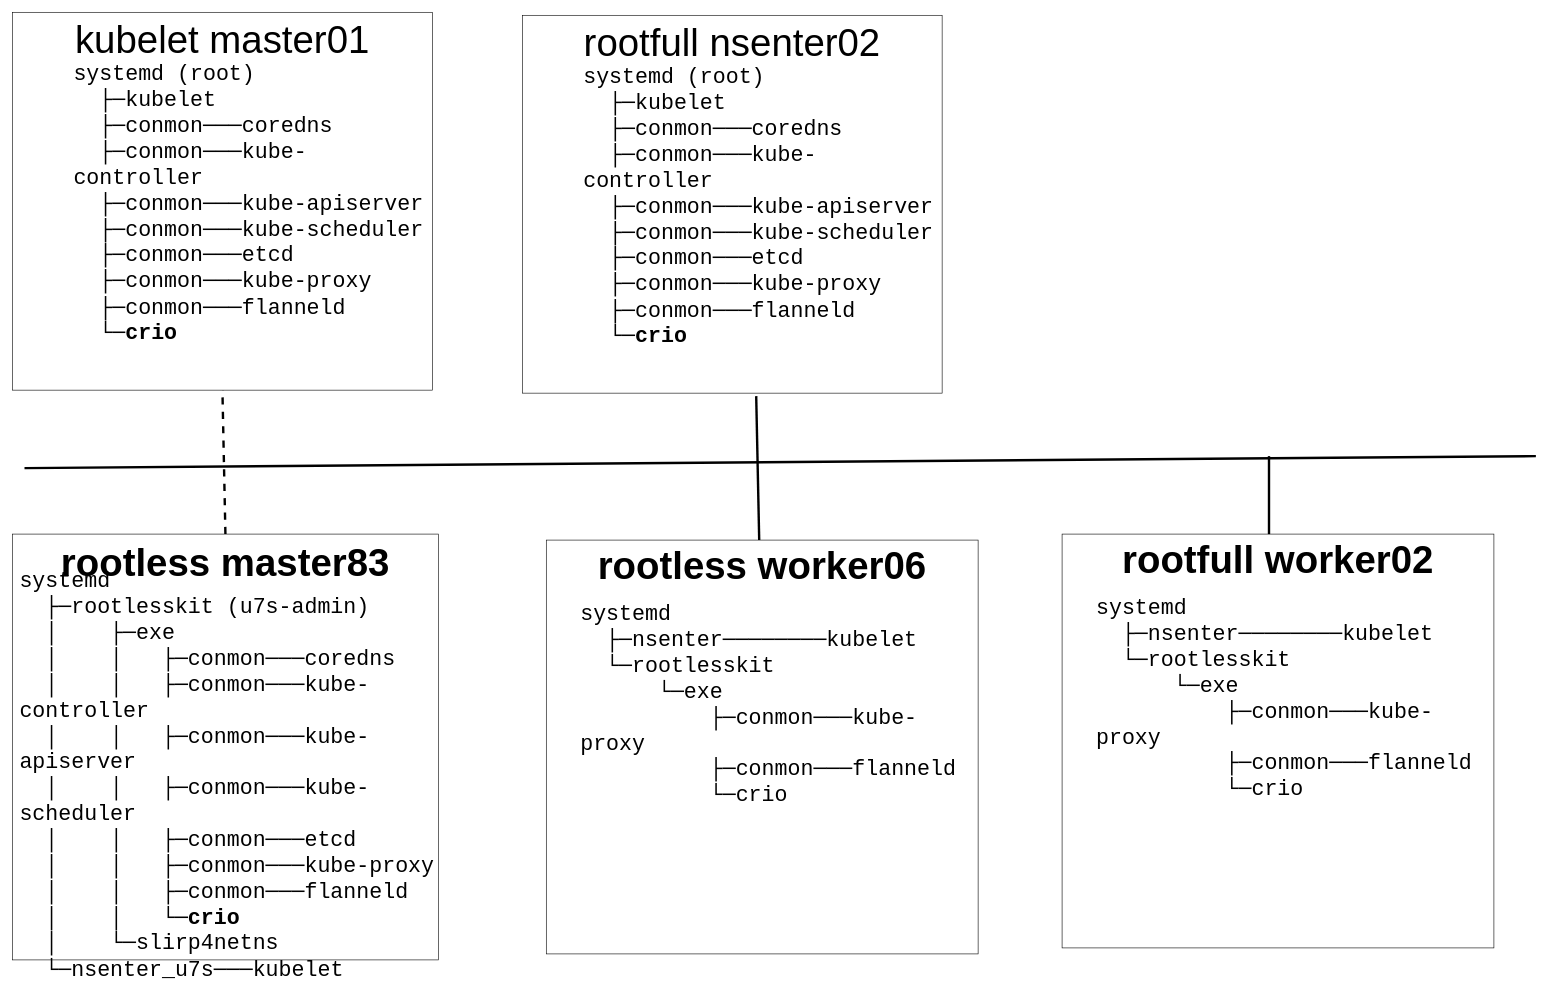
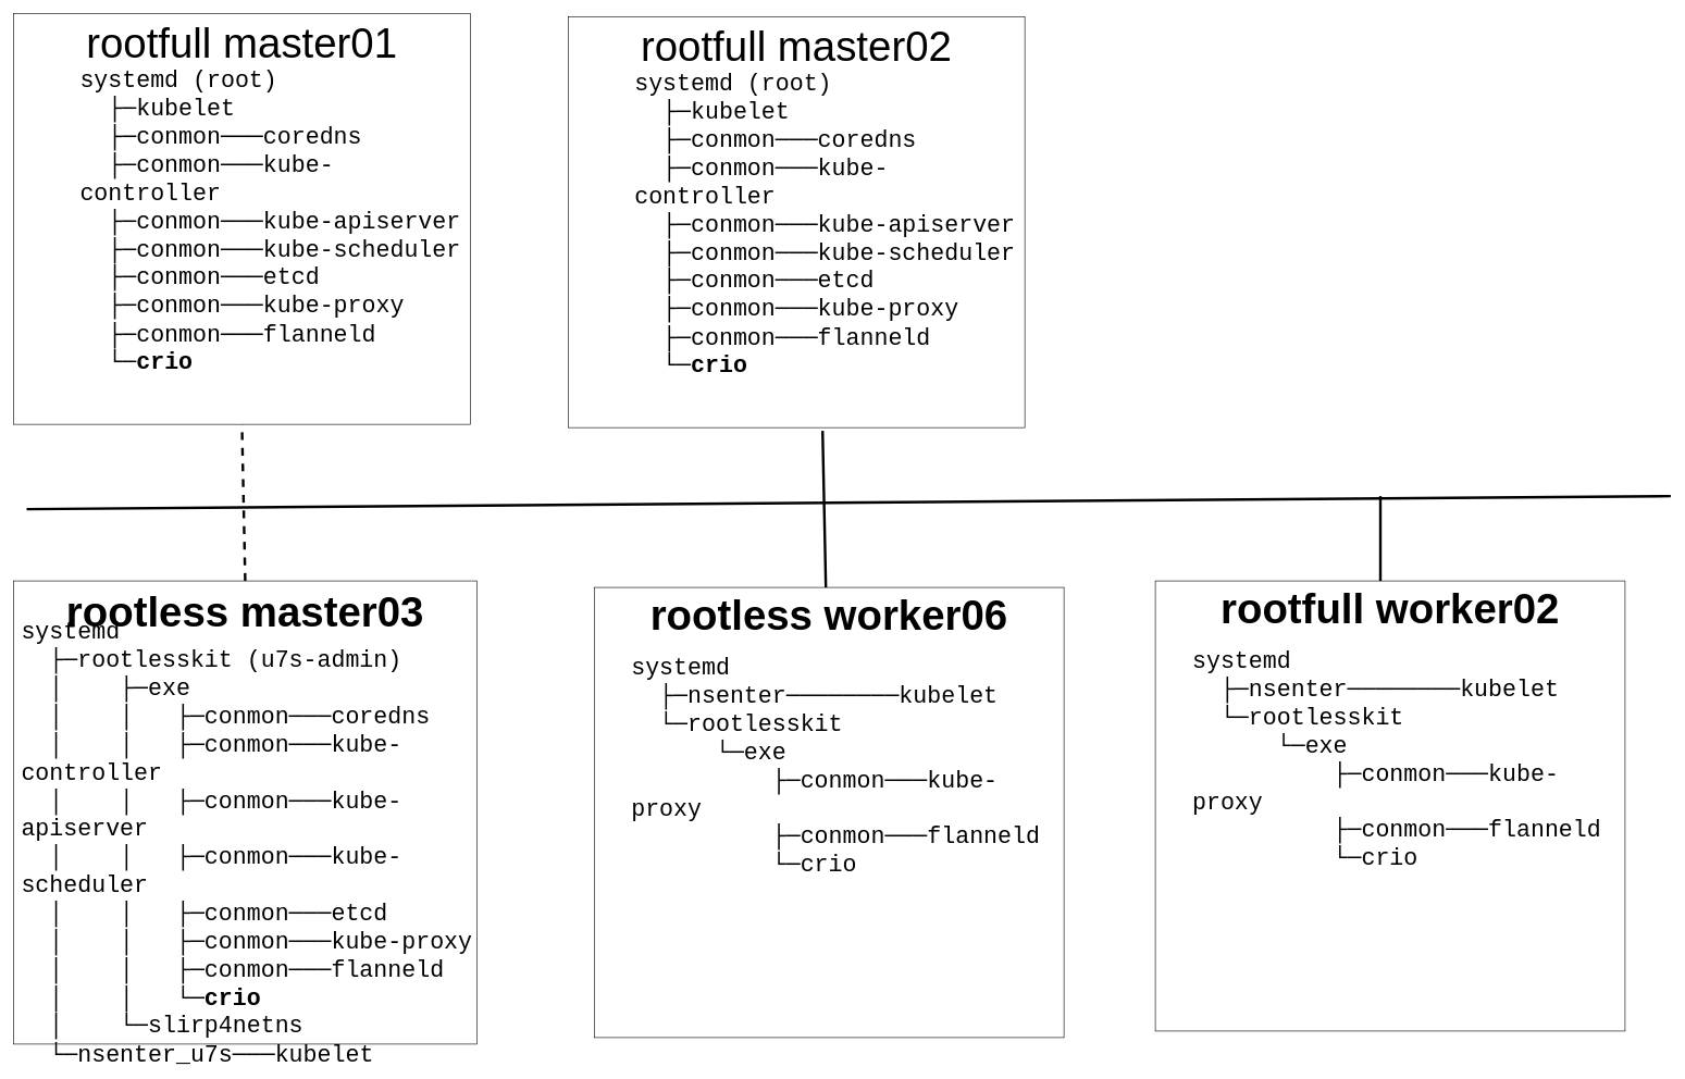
  <mxCell id="0" />
  <mxCell id="1" parent="0" />
- <mxCell id="2" value="&lt;font style=&quot;font-size: 64px;&quot;&gt;kubelet master01&lt;br&gt;&lt;br&gt;&lt;br&gt;&lt;br&gt;&lt;br&gt;&lt;br&gt;&lt;br&gt;&amp;nbsp;&lt;/font&gt;" style="rounded=0;whiteSpace=wrap;html=1;" parent="1" vertex="1"><mxGeometry x="20" y="20" width="700" height="630" as="geometry" /></mxCell>
+ <mxCell id="2" value="&lt;font style=&quot;font-size: 64px;&quot;&gt;rootfull master01&lt;br&gt;&lt;br&gt;&lt;br&gt;&lt;br&gt;&lt;br&gt;&lt;br&gt;&lt;br&gt;&amp;nbsp;&lt;/font&gt;" style="rounded=0;whiteSpace=wrap;html=1;" parent="1" vertex="1"><mxGeometry x="20" y="20" width="700" height="630" as="geometry" /></mxCell>
  <mxCell id="3" value="&lt;font face=&quot;Courier New&quot; style=&quot;font-size: 36px;&quot;&gt;&lt;div style=&quot;&quot;&gt;&lt;div&gt;systemd (root)&lt;/div&gt;&lt;div&gt;&amp;nbsp; ├─kubelet&lt;/div&gt;&lt;div&gt;&lt;span style=&quot;background-color: initial;&quot;&gt;&amp;nbsp; ├─conmon───coredns&lt;/span&gt;&lt;br&gt;&lt;/div&gt;&lt;div&gt;&amp;nbsp; ├─conmon───kube-controller&lt;/div&gt;&lt;div&gt;&amp;nbsp; ├─conmon───kube-apiserver&lt;/div&gt;&lt;div&gt;&amp;nbsp; ├─conmon───kube-scheduler&lt;/div&gt;&lt;div&gt;&amp;nbsp; ├─conmon───etcd&lt;/div&gt;&lt;div&gt;&amp;nbsp; ├─conmon───kube-proxy&lt;/div&gt;&lt;div style=&quot;&quot;&gt;&amp;nbsp; ├─conmon───flanneld&lt;/div&gt;&lt;div style=&quot;&quot;&gt;&amp;nbsp; └─&lt;b&gt;crio&lt;/b&gt;&lt;/div&gt;&lt;/div&gt;&lt;/font&gt;" style="text;html=1;strokeColor=none;fillColor=none;align=left;verticalAlign=middle;whiteSpace=wrap;rounded=0;" parent="1" vertex="1"><mxGeometry x="120" y="124.5" width="590" height="431" as="geometry" /></mxCell>
- <mxCell id="4" value="&lt;font style=&quot;font-size: 64px;&quot;&gt;&lt;b&gt;rootless master83&lt;br&gt;&lt;/b&gt;&lt;br&gt;&lt;br&gt;&lt;br&gt;&lt;br&gt;&lt;br&gt;&lt;br&gt;&lt;br&gt;&amp;nbsp;&lt;/font&gt;" style="rounded=0;whiteSpace=wrap;html=1;" parent="1" vertex="1"><mxGeometry x="20" y="890" width="710" height="710" as="geometry" /></mxCell>
+ <mxCell id="4" value="&lt;font style=&quot;font-size: 64px;&quot;&gt;&lt;b&gt;rootless master03&lt;br&gt;&lt;/b&gt;&lt;br&gt;&lt;br&gt;&lt;br&gt;&lt;br&gt;&lt;br&gt;&lt;br&gt;&lt;br&gt;&amp;nbsp;&lt;/font&gt;" style="rounded=0;whiteSpace=wrap;html=1;" parent="1" vertex="1"><mxGeometry x="20" y="890" width="710" height="710" as="geometry" /></mxCell>
  <mxCell id="5" value="&lt;font face=&quot;Courier New&quot; style=&quot;&quot;&gt;&lt;div style=&quot;&quot;&gt;&lt;div style=&quot;font-size: 36px;&quot;&gt;systemd&lt;/div&gt;&lt;div style=&quot;font-size: 36px;&quot;&gt;&lt;span style=&quot;background-color: initial;&quot;&gt;&amp;nbsp; ├&lt;/span&gt;&lt;span style=&quot;background-color: initial;&quot;&gt;─rootlesskit (u7s-admin)&lt;/span&gt;&lt;br&gt;&lt;/div&gt;&lt;div style=&quot;font-size: 36px;&quot;&gt;&amp;nbsp; │&amp;nbsp; &amp;nbsp;&amp;nbsp;├&lt;span style=&quot;background-color: initial;&quot;&gt;─exe&lt;/span&gt;&lt;/div&gt;&lt;div style=&quot;font-size: 36px;&quot;&gt;&amp;nbsp; │&amp;nbsp; &amp;nbsp; │&lt;span style=&quot;background-color: initial;&quot;&gt;&amp;nbsp;&amp;nbsp; ├─conmon───coredns&lt;/span&gt;&lt;/div&gt;&lt;div style=&quot;font-size: 36px;&quot;&gt;&amp;nbsp; │&amp;nbsp; &amp;nbsp; │&lt;span style=&quot;background-color: initial;&quot;&gt;&amp;nbsp;&amp;nbsp; ├─conmon───kube-controller&lt;/span&gt;&lt;/div&gt;&lt;div style=&quot;font-size: 36px;&quot;&gt;&amp;nbsp; │&amp;nbsp; &amp;nbsp;&amp;nbsp;│&lt;span style=&quot;background-color: initial;&quot;&gt;&amp;nbsp; &amp;nbsp;├─conmon───kube-apiserver&lt;/span&gt;&lt;/div&gt;&lt;div style=&quot;font-size: 36px;&quot;&gt;&amp;nbsp; │&amp;nbsp; &amp;nbsp;&amp;nbsp;│&lt;span style=&quot;background-color: initial;&quot;&gt;&amp;nbsp; &amp;nbsp;├─conmon───kube-scheduler&lt;/span&gt;&lt;/div&gt;&lt;div style=&quot;font-size: 36px;&quot;&gt;&amp;nbsp; │&amp;nbsp; &amp;nbsp;&amp;nbsp;│&lt;span style=&quot;background-color: initial;&quot;&gt;&amp;nbsp; &amp;nbsp;├─conmon───etcd&lt;/span&gt;&lt;/div&gt;&lt;div style=&quot;font-size: 36px;&quot;&gt;&amp;nbsp; │&amp;nbsp; &amp;nbsp;&amp;nbsp;│&lt;span style=&quot;background-color: initial;&quot;&gt;&amp;nbsp; &amp;nbsp;├─conmon───kube-proxy&lt;/span&gt;&lt;/div&gt;&lt;div style=&quot;font-size: 36px;&quot;&gt;&amp;nbsp; │&amp;nbsp; &amp;nbsp;&amp;nbsp;│&lt;span style=&quot;background-color: initial;&quot;&gt;&amp;nbsp; &amp;nbsp;├─conmon───flanneld&lt;/span&gt;&lt;/div&gt;&lt;div style=&quot;font-size: 36px;&quot;&gt;&amp;nbsp; │&amp;nbsp; &amp;nbsp;&amp;nbsp;│&lt;span style=&quot;background-color: initial;&quot;&gt;&amp;nbsp; &amp;nbsp;└─&lt;/span&gt;&lt;b style=&quot;background-color: initial;&quot;&gt;crio&lt;/b&gt;&lt;/div&gt;&lt;div style=&quot;font-size: 36px;&quot;&gt;&amp;nbsp; │&amp;nbsp; &amp;nbsp;&amp;nbsp;└─slirp4netns&lt;/div&gt;&lt;div style=&quot;font-size: 36px;&quot;&gt;&amp;nbsp;&amp;nbsp;└&lt;span style=&quot;background-color: initial;&quot;&gt;─nsenter_u7s───&lt;/span&gt;&lt;span style=&quot;background-color: initial; border-color: var(--border-color);&quot;&gt;kubelet&lt;/span&gt;&lt;/div&gt;&lt;div style=&quot;&quot;&gt;&lt;br&gt;&lt;/div&gt;&lt;/div&gt;&lt;/font&gt;" style="text;html=1;strokeColor=none;fillColor=none;align=left;verticalAlign=middle;whiteSpace=wrap;rounded=0;" parent="1" vertex="1"><mxGeometry x="30" y="980" width="730" height="639" as="geometry" /></mxCell>
  <mxCell id="6" value="&lt;div style=&quot;font-size: 64px;&quot;&gt;&lt;b&gt;rootless worker06&lt;/b&gt;&lt;/div&gt;&lt;div style=&quot;font-size: 64px;&quot;&gt;&lt;br&gt;&lt;/div&gt;&lt;div style=&quot;font-size: 64px;&quot;&gt;&lt;br&gt;&lt;/div&gt;&lt;div style=&quot;font-size: 64px;&quot;&gt;&lt;br&gt;&lt;/div&gt;&lt;div style=&quot;font-size: 64px;&quot;&gt;&lt;br&gt;&lt;/div&gt;&lt;div style=&quot;font-size: 64px;&quot;&gt;&lt;br&gt;&lt;/div&gt;&lt;div style=&quot;font-size: 64px;&quot;&gt;&lt;br&gt;&lt;/div&gt;&lt;div style=&quot;font-size: 24px;&quot;&gt;&lt;br&gt;&lt;/div&gt;&lt;div style=&quot;font-size: 24px;&quot;&gt;&lt;br&gt;&lt;/div&gt;&lt;div style=&quot;font-size: 24px;&quot;&gt;&lt;br&gt;&lt;/div&gt;&lt;div style=&quot;font-size: 24px;&quot;&gt;&lt;br&gt;&lt;/div&gt;&lt;div style=&quot;font-size: 24px;&quot;&gt;&lt;br&gt;&lt;/div&gt;" style="rounded=0;whiteSpace=wrap;html=1;" vertex="1" parent="1"><mxGeometry x="910" y="900" width="720" height="690" as="geometry" /></mxCell>
  <mxCell id="7" value="&lt;font face=&quot;Courier New&quot; style=&quot;font-size: 36px;&quot;&gt;&lt;div style=&quot;&quot;&gt;&lt;div&gt;systemd&lt;/div&gt;&lt;div&gt;&amp;nbsp; ├─nsenter────────kubelet&lt;/div&gt;&lt;div&gt;&amp;nbsp; └─rootlesskit&lt;/div&gt;&lt;div&gt;&amp;nbsp; &amp;nbsp; &amp;nbsp; └─exe&lt;/div&gt;&lt;div&gt;&amp;nbsp; &amp;nbsp; &amp;nbsp; &amp;nbsp; &amp;nbsp; ├─conmon───kube-proxy&lt;/div&gt;&lt;div&gt;&amp;nbsp; &amp;nbsp; &amp;nbsp; &amp;nbsp; &amp;nbsp; ├─conmon───flanneld&lt;/div&gt;&lt;div&gt;&amp;nbsp; &amp;nbsp; &amp;nbsp; &amp;nbsp; &amp;nbsp; └─crio&lt;/div&gt;&lt;/div&gt;&lt;/font&gt;" style="text;html=1;strokeColor=none;fillColor=none;align=left;verticalAlign=middle;whiteSpace=wrap;rounded=0;" vertex="1" parent="1"><mxGeometry x="965" y="980" width="660" height="390" as="geometry" /></mxCell>
- <mxCell id="8" value="&lt;font style=&quot;font-size: 64px;&quot;&gt;rootfull nsenter02&lt;br&gt;&lt;br&gt;&lt;br&gt;&lt;br&gt;&lt;br&gt;&lt;br&gt;&lt;br&gt;&amp;nbsp;&lt;/font&gt;" style="rounded=0;whiteSpace=wrap;html=1;" vertex="1" parent="1"><mxGeometry x="870" y="25" width="700" height="630" as="geometry" /></mxCell>
+ <mxCell id="8" value="&lt;font style=&quot;font-size: 64px;&quot;&gt;rootfull master02&lt;br&gt;&lt;br&gt;&lt;br&gt;&lt;br&gt;&lt;br&gt;&lt;br&gt;&lt;br&gt;&amp;nbsp;&lt;/font&gt;" style="rounded=0;whiteSpace=wrap;html=1;" vertex="1" parent="1"><mxGeometry x="870" y="25" width="700" height="630" as="geometry" /></mxCell>
  <mxCell id="9" value="&lt;font face=&quot;Courier New&quot; style=&quot;font-size: 36px;&quot;&gt;&lt;div style=&quot;&quot;&gt;&lt;div&gt;systemd (root)&lt;/div&gt;&lt;div&gt;&amp;nbsp; ├─kubelet&lt;/div&gt;&lt;div&gt;&lt;span style=&quot;background-color: initial;&quot;&gt;&amp;nbsp; ├─conmon───coredns&lt;/span&gt;&lt;br&gt;&lt;/div&gt;&lt;div&gt;&amp;nbsp; ├─conmon───kube-controller&lt;/div&gt;&lt;div&gt;&amp;nbsp; ├─conmon───kube-apiserver&lt;/div&gt;&lt;div&gt;&amp;nbsp; ├─conmon───kube-scheduler&lt;/div&gt;&lt;div&gt;&amp;nbsp; ├─conmon───etcd&lt;/div&gt;&lt;div&gt;&amp;nbsp; ├─conmon───kube-proxy&lt;/div&gt;&lt;div style=&quot;&quot;&gt;&amp;nbsp; ├─conmon───flanneld&lt;/div&gt;&lt;div style=&quot;&quot;&gt;&amp;nbsp; └─&lt;b&gt;crio&lt;/b&gt;&lt;/div&gt;&lt;/div&gt;&lt;/font&gt;" style="text;html=1;strokeColor=none;fillColor=none;align=left;verticalAlign=middle;whiteSpace=wrap;rounded=0;" vertex="1" parent="1"><mxGeometry x="970" y="129.5" width="590" height="431" as="geometry" /></mxCell>
  <mxCell id="10" value="&lt;div style=&quot;font-size: 64px;&quot;&gt;&lt;b&gt;rootfull worker02&lt;/b&gt;&lt;/div&gt;&lt;div style=&quot;font-size: 64px;&quot;&gt;&lt;b&gt;&lt;br&gt;&lt;/b&gt;&lt;/div&gt;&lt;div style=&quot;font-size: 64px;&quot;&gt;&lt;br&gt;&lt;/div&gt;&lt;div style=&quot;font-size: 64px;&quot;&gt;&lt;br&gt;&lt;/div&gt;&lt;div style=&quot;font-size: 64px;&quot;&gt;&lt;br&gt;&lt;/div&gt;&lt;div style=&quot;font-size: 64px;&quot;&gt;&lt;br&gt;&lt;/div&gt;&lt;div style=&quot;font-size: 64px;&quot;&gt;&lt;br&gt;&lt;/div&gt;&lt;div style=&quot;font-size: 24px;&quot;&gt;&lt;br&gt;&lt;/div&gt;&lt;div style=&quot;font-size: 24px;&quot;&gt;&lt;br&gt;&lt;/div&gt;&lt;div style=&quot;font-size: 24px;&quot;&gt;&lt;br&gt;&lt;/div&gt;&lt;div style=&quot;font-size: 24px;&quot;&gt;&lt;br&gt;&lt;/div&gt;&lt;div style=&quot;font-size: 24px;&quot;&gt;&lt;br&gt;&lt;/div&gt;" style="rounded=0;whiteSpace=wrap;html=1;" vertex="1" parent="1"><mxGeometry x="1770" y="890" width="720" height="690" as="geometry" /></mxCell>
  <mxCell id="11" value="&lt;font face=&quot;Courier New&quot; style=&quot;font-size: 36px;&quot;&gt;&lt;div style=&quot;&quot;&gt;&lt;div&gt;systemd&lt;/div&gt;&lt;div&gt;&amp;nbsp; ├─nsenter────────kubelet&lt;/div&gt;&lt;div&gt;&amp;nbsp; └─rootlesskit&lt;/div&gt;&lt;div&gt;&amp;nbsp; &amp;nbsp; &amp;nbsp; └─exe&lt;/div&gt;&lt;div&gt;&amp;nbsp; &amp;nbsp; &amp;nbsp; &amp;nbsp; &amp;nbsp; ├─conmon───kube-proxy&lt;/div&gt;&lt;div&gt;&amp;nbsp; &amp;nbsp; &amp;nbsp; &amp;nbsp; &amp;nbsp; ├─conmon───flanneld&lt;/div&gt;&lt;div&gt;&amp;nbsp; &amp;nbsp; &amp;nbsp; &amp;nbsp; &amp;nbsp; └─crio&lt;/div&gt;&lt;/div&gt;&lt;/font&gt;" style="text;html=1;strokeColor=none;fillColor=none;align=left;verticalAlign=middle;whiteSpace=wrap;rounded=0;" vertex="1" parent="1"><mxGeometry x="1825" y="970" width="660" height="390" as="geometry" /></mxCell>
  <mxCell id="12" value="" style="endArrow=none;html=1;rounded=0;strokeWidth=4;" edge="1" parent="1"><mxGeometry width="50" height="50" relative="1" as="geometry"><mxPoint x="40" y="780" as="sourcePoint" /><mxPoint x="2560" y="760" as="targetPoint" /></mxGeometry></mxCell>
  <mxCell id="13" value="" style="endArrow=none;html=1;rounded=0;entryX=0.5;entryY=1;entryDx=0;entryDy=0;strokeWidth=4;exitX=0.5;exitY=0;exitDx=0;exitDy=0;dashed=1;" edge="1" parent="1" source="4" target="2"><mxGeometry width="50" height="50" relative="1" as="geometry"><mxPoint x="370" y="870" as="sourcePoint" /><mxPoint x="1210" y="860" as="targetPoint" /></mxGeometry></mxCell>
  <mxCell id="14" value="" style="endArrow=none;html=1;rounded=0;entryX=0.5;entryY=1;entryDx=0;entryDy=0;strokeWidth=4;exitX=0.5;exitY=0;exitDx=0;exitDy=0;" edge="1" parent="1"><mxGeometry width="50" height="50" relative="1" as="geometry"><mxPoint x="1265" y="900" as="sourcePoint" /><mxPoint x="1260" y="660" as="targetPoint" /></mxGeometry></mxCell>
  <mxCell id="15" value="" style="endArrow=none;html=1;rounded=0;strokeWidth=4;exitX=0.5;exitY=0;exitDx=0;exitDy=0;" edge="1" parent="1"><mxGeometry width="50" height="50" relative="1" as="geometry"><mxPoint x="2115" y="890" as="sourcePoint" /><mxPoint x="2115" y="760" as="targetPoint" /></mxGeometry></mxCell>
